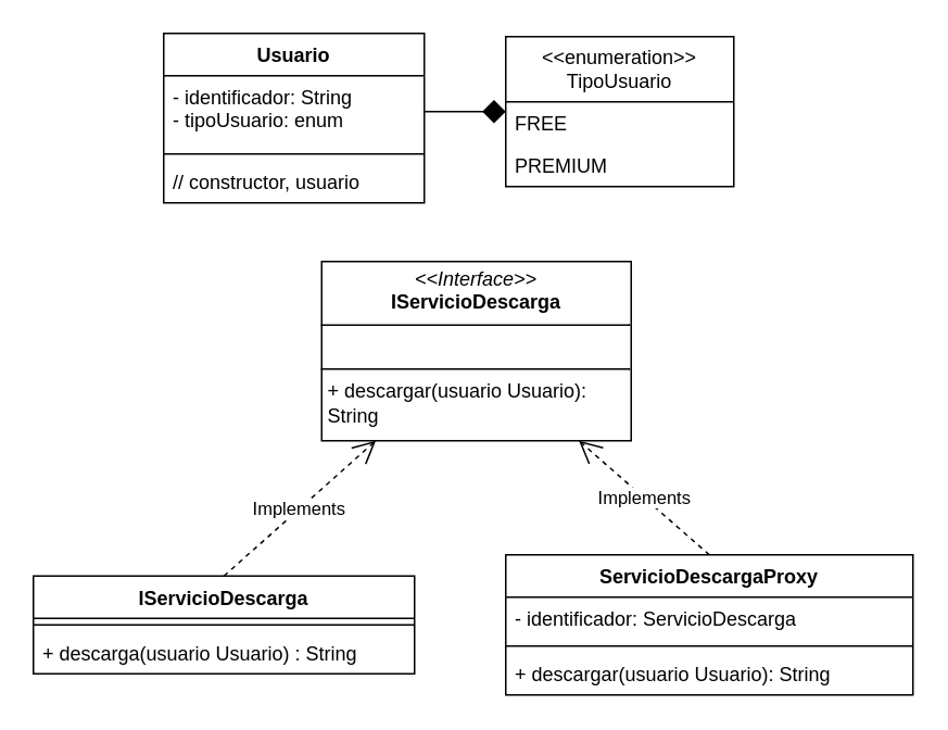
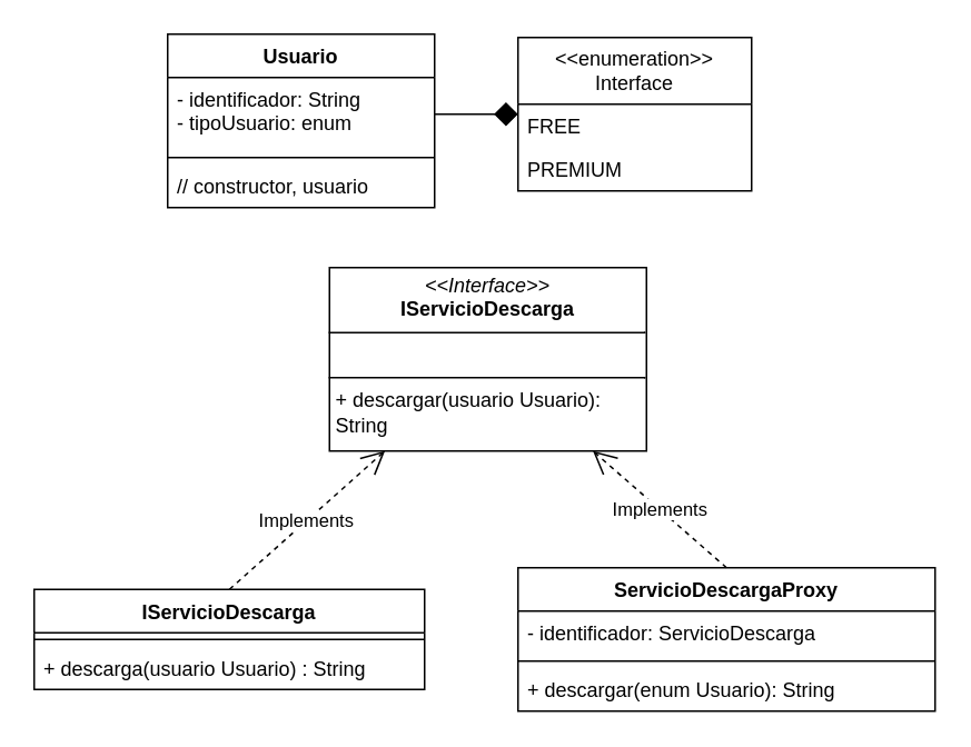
  <mxCell id="0" />
  <mxCell id="1" parent="0" />
  <mxCell id="2" value="&lt;p style=&quot;margin:0px;margin-top:4px;text-align:center;&quot;&gt;&lt;i&gt;&amp;lt;&amp;lt;Interface&amp;gt;&amp;gt;&lt;/i&gt;&lt;br&gt;&lt;b&gt;IServicioDescarga&lt;/b&gt;&lt;/p&gt;&lt;hr size=&quot;1&quot; style=&quot;border-style:solid;&quot;&gt;&lt;p style=&quot;margin:0px;margin-left:4px;&quot;&gt;&lt;br&gt;&lt;/p&gt;&lt;hr size=&quot;1&quot; style=&quot;border-style:solid;&quot;&gt;&lt;p style=&quot;margin:0px;margin-left:4px;&quot;&gt;+ descargar(usuario Usuario): String&lt;/p&gt;" style="verticalAlign=top;align=left;overflow=fill;html=1;whiteSpace=wrap;" vertex="1" parent="1"><mxGeometry x="197" y="160" width="190" height="110" as="geometry" /></mxCell>
  <mxCell id="3" value="IServicioDescarga" style="swimlane;fontStyle=1;align=center;verticalAlign=top;childLayout=stackLayout;horizontal=1;startSize=26;horizontalStack=0;resizeParent=1;resizeParentMax=0;resizeLast=0;collapsible=1;marginBottom=0;whiteSpace=wrap;html=1;" vertex="1" parent="1"><mxGeometry x="20" y="353" width="234" height="60" as="geometry" /></mxCell>
  <mxCell id="4" value="" style="line;strokeWidth=1;fillColor=none;align=left;verticalAlign=middle;spacingTop=-1;spacingLeft=3;spacingRight=3;rotatable=0;labelPosition=right;points=[];portConstraint=eastwest;strokeColor=inherit;" vertex="1" parent="3"><mxGeometry y="26" width="234" height="8" as="geometry" /></mxCell>
  <mxCell id="5" value="+ descarga(usuario Usuario) : String" style="text;strokeColor=none;fillColor=none;align=left;verticalAlign=top;spacingLeft=4;spacingRight=4;overflow=hidden;rotatable=0;points=[[0,0.5],[1,0.5]];portConstraint=eastwest;whiteSpace=wrap;html=1;" vertex="1" parent="3"><mxGeometry y="34" width="234" height="26" as="geometry" /></mxCell>
  <mxCell id="6" value="ServicioDescargaProxy" style="swimlane;fontStyle=1;align=center;verticalAlign=top;childLayout=stackLayout;horizontal=1;startSize=26;horizontalStack=0;resizeParent=1;resizeParentMax=0;resizeLast=0;collapsible=1;marginBottom=0;whiteSpace=wrap;html=1;" vertex="1" parent="1"><mxGeometry x="310" y="340" width="250" height="86" as="geometry" /></mxCell>
  <mxCell id="7" value="- identificador: ServicioDescarga" style="text;strokeColor=none;fillColor=none;align=left;verticalAlign=top;spacingLeft=4;spacingRight=4;overflow=hidden;rotatable=0;points=[[0,0.5],[1,0.5]];portConstraint=eastwest;whiteSpace=wrap;html=1;" vertex="1" parent="6"><mxGeometry y="26" width="250" height="26" as="geometry" /></mxCell>
  <mxCell id="8" value="" style="line;strokeWidth=1;fillColor=none;align=left;verticalAlign=middle;spacingTop=-1;spacingLeft=3;spacingRight=3;rotatable=0;labelPosition=right;points=[];portConstraint=eastwest;strokeColor=inherit;" vertex="1" parent="6"><mxGeometry y="52" width="250" height="8" as="geometry" /></mxCell>
- <mxCell id="9" value="+ descargar(usuario Usuario): String" style="text;strokeColor=none;fillColor=none;align=left;verticalAlign=top;spacingLeft=4;spacingRight=4;overflow=hidden;rotatable=0;points=[[0,0.5],[1,0.5]];portConstraint=eastwest;whiteSpace=wrap;html=1;" vertex="1" parent="6"><mxGeometry y="60" width="250" height="26" as="geometry" /></mxCell>
+ <mxCell id="9" value="+ descargar(enum Usuario): String" style="text;strokeColor=none;fillColor=none;align=left;verticalAlign=top;spacingLeft=4;spacingRight=4;overflow=hidden;rotatable=0;points=[[0,0.5],[1,0.5]];portConstraint=eastwest;whiteSpace=wrap;html=1;" vertex="1" parent="6"><mxGeometry y="60" width="250" height="26" as="geometry" /></mxCell>
  <mxCell id="10" value="Implements" style="endArrow=open;endSize=12;dashed=1;html=1;rounded=0;exitX=0.5;exitY=0;exitDx=0;exitDy=0;" edge="1" parent="1" source="3" target="2"><mxGeometry width="160" relative="1" as="geometry"><mxPoint x="117" y="500" as="sourcePoint" /><mxPoint x="277" y="500" as="targetPoint" /></mxGeometry></mxCell>
  <mxCell id="11" value="Implements" style="endArrow=open;endSize=12;dashed=1;html=1;rounded=0;exitX=0.5;exitY=0;exitDx=0;exitDy=0;" edge="1" parent="1" source="6" target="2"><mxGeometry width="160" relative="1" as="geometry"><mxPoint x="147" y="363" as="sourcePoint" /><mxPoint x="240" y="280" as="targetPoint" /></mxGeometry></mxCell>
  <mxCell id="12" value="Usuario" style="swimlane;fontStyle=1;align=center;verticalAlign=top;childLayout=stackLayout;horizontal=1;startSize=26;horizontalStack=0;resizeParent=1;resizeParentMax=0;resizeLast=0;collapsible=1;marginBottom=0;whiteSpace=wrap;html=1;" vertex="1" parent="1"><mxGeometry x="100" y="20" width="160" height="104" as="geometry" /></mxCell>
  <mxCell id="13" value="- identificador: String&lt;div&gt;- tipoUsuario: enum&lt;/div&gt;" style="text;strokeColor=none;fillColor=none;align=left;verticalAlign=top;spacingLeft=4;spacingRight=4;overflow=hidden;rotatable=0;points=[[0,0.5],[1,0.5]];portConstraint=eastwest;whiteSpace=wrap;html=1;" vertex="1" parent="12"><mxGeometry y="26" width="160" height="44" as="geometry" /></mxCell>
  <mxCell id="14" value="" style="line;strokeWidth=1;fillColor=none;align=left;verticalAlign=middle;spacingTop=-1;spacingLeft=3;spacingRight=3;rotatable=0;labelPosition=right;points=[];portConstraint=eastwest;strokeColor=inherit;" vertex="1" parent="12"><mxGeometry y="70" width="160" height="8" as="geometry" /></mxCell>
  <mxCell id="15" value="// constructor, usuario" style="text;strokeColor=none;fillColor=none;align=left;verticalAlign=top;spacingLeft=4;spacingRight=4;overflow=hidden;rotatable=0;points=[[0,0.5],[1,0.5]];portConstraint=eastwest;whiteSpace=wrap;html=1;" vertex="1" parent="12"><mxGeometry y="78" width="160" height="26" as="geometry" /></mxCell>
- <mxCell id="16" value="&lt;div&gt;&amp;lt;&amp;lt;enumeration&amp;gt;&amp;gt;&lt;/div&gt;TipoUsuario" style="swimlane;fontStyle=0;childLayout=stackLayout;horizontal=1;startSize=40;fillColor=none;horizontalStack=0;resizeParent=1;resizeParentMax=0;resizeLast=0;collapsible=1;marginBottom=0;whiteSpace=wrap;html=1;" vertex="1" parent="1"><mxGeometry x="310" y="22" width="140" height="92" as="geometry" /></mxCell>
+ <mxCell id="16" value="&lt;div&gt;&amp;lt;&amp;lt;enumeration&amp;gt;&amp;gt;&lt;/div&gt;Interface" style="swimlane;fontStyle=0;childLayout=stackLayout;horizontal=1;startSize=40;fillColor=none;horizontalStack=0;resizeParent=1;resizeParentMax=0;resizeLast=0;collapsible=1;marginBottom=0;whiteSpace=wrap;html=1;" vertex="1" parent="1"><mxGeometry x="310" y="22" width="140" height="92" as="geometry" /></mxCell>
  <mxCell id="17" value="FREE" style="text;strokeColor=none;fillColor=none;align=left;verticalAlign=top;spacingLeft=4;spacingRight=4;overflow=hidden;rotatable=0;points=[[0,0.5],[1,0.5]];portConstraint=eastwest;whiteSpace=wrap;html=1;" vertex="1" parent="16"><mxGeometry y="40" width="140" height="26" as="geometry" /></mxCell>
  <mxCell id="18" value="PREMIUM" style="text;strokeColor=none;fillColor=none;align=left;verticalAlign=top;spacingLeft=4;spacingRight=4;overflow=hidden;rotatable=0;points=[[0,0.5],[1,0.5]];portConstraint=eastwest;whiteSpace=wrap;html=1;" vertex="1" parent="16"><mxGeometry y="66" width="140" height="26" as="geometry" /></mxCell>
  <mxCell id="19" value="" style="endArrow=diamond;endFill=1;endSize=12;html=1;rounded=0;exitX=1;exitY=0.5;exitDx=0;exitDy=0;" edge="1" parent="1" source="13" target="16"><mxGeometry width="160" relative="1" as="geometry"><mxPoint x="180" y="110" as="sourcePoint" /><mxPoint x="340" y="110" as="targetPoint" /></mxGeometry></mxCell>
